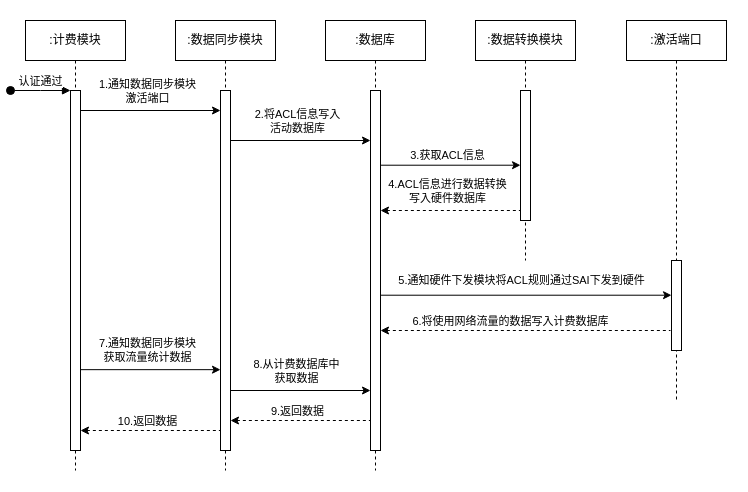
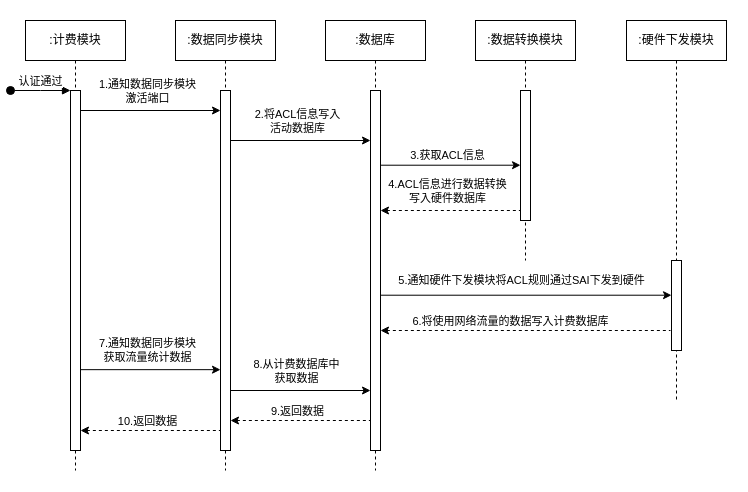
  <mxCell id="0" />
  <mxCell id="1" parent="0" />
  <mxCell id="2" value=":计费模块" style="shape=umlLifeline;perimeter=lifelinePerimeter;whiteSpace=wrap;html=1;container=0;dropTarget=0;collapsible=0;recursiveResize=0;outlineConnect=0;portConstraint=eastwest;newEdgeStyle={&quot;edgeStyle&quot;:&quot;elbowEdgeStyle&quot;,&quot;elbow&quot;:&quot;vertical&quot;,&quot;curved&quot;:0,&quot;rounded&quot;:0};" parent="1" vertex="1"><mxGeometry x="20" y="20" width="100" height="450" as="geometry" /></mxCell>
  <mxCell id="3" value="" style="html=1;points=[];perimeter=orthogonalPerimeter;outlineConnect=0;targetShapes=umlLifeline;portConstraint=eastwest;newEdgeStyle={&quot;edgeStyle&quot;:&quot;elbowEdgeStyle&quot;,&quot;elbow&quot;:&quot;vertical&quot;,&quot;curved&quot;:0,&quot;rounded&quot;:0};" parent="2" vertex="1"><mxGeometry x="45" y="70" width="10" height="360" as="geometry" /></mxCell>
  <mxCell id="4" value="认证通过" style="html=1;verticalAlign=bottom;startArrow=oval;endArrow=block;startSize=8;edgeStyle=elbowEdgeStyle;elbow=vertical;curved=0;rounded=0;" parent="2" target="3" edge="1"><mxGeometry relative="1" as="geometry"><mxPoint x="-15" y="70" as="sourcePoint" /></mxGeometry></mxCell>
  <mxCell id="5" value=":数据同步模块" style="shape=umlLifeline;perimeter=lifelinePerimeter;whiteSpace=wrap;html=1;container=0;dropTarget=0;collapsible=0;recursiveResize=0;outlineConnect=0;portConstraint=eastwest;newEdgeStyle={&quot;edgeStyle&quot;:&quot;elbowEdgeStyle&quot;,&quot;elbow&quot;:&quot;vertical&quot;,&quot;curved&quot;:0,&quot;rounded&quot;:0};" parent="1" vertex="1"><mxGeometry x="170" y="20" width="100" height="450" as="geometry" /></mxCell>
  <mxCell id="6" value="" style="html=1;points=[];perimeter=orthogonalPerimeter;outlineConnect=0;targetShapes=umlLifeline;portConstraint=eastwest;newEdgeStyle={&quot;edgeStyle&quot;:&quot;elbowEdgeStyle&quot;,&quot;elbow&quot;:&quot;vertical&quot;,&quot;curved&quot;:0,&quot;rounded&quot;:0};" parent="5" vertex="1"><mxGeometry x="45" y="70" width="10" height="360" as="geometry" /></mxCell>
  <mxCell id="7" value=":数据库" style="shape=umlLifeline;perimeter=lifelinePerimeter;whiteSpace=wrap;html=1;container=0;dropTarget=0;collapsible=0;recursiveResize=0;outlineConnect=0;portConstraint=eastwest;newEdgeStyle={&quot;edgeStyle&quot;:&quot;elbowEdgeStyle&quot;,&quot;elbow&quot;:&quot;vertical&quot;,&quot;curved&quot;:0,&quot;rounded&quot;:0};" parent="1" vertex="1"><mxGeometry x="320" y="20" width="100" height="450" as="geometry" /></mxCell>
  <mxCell id="8" value="" style="html=1;points=[];perimeter=orthogonalPerimeter;outlineConnect=0;targetShapes=umlLifeline;portConstraint=eastwest;newEdgeStyle={&quot;edgeStyle&quot;:&quot;elbowEdgeStyle&quot;,&quot;elbow&quot;:&quot;vertical&quot;,&quot;curved&quot;:0,&quot;rounded&quot;:0};" parent="7" vertex="1"><mxGeometry x="45" y="70" width="10" height="360" as="geometry" /></mxCell>
  <mxCell id="9" value=":数据转换模块" style="shape=umlLifeline;perimeter=lifelinePerimeter;whiteSpace=wrap;html=1;container=0;dropTarget=0;collapsible=0;recursiveResize=0;outlineConnect=0;portConstraint=eastwest;newEdgeStyle={&quot;edgeStyle&quot;:&quot;elbowEdgeStyle&quot;,&quot;elbow&quot;:&quot;vertical&quot;,&quot;curved&quot;:0,&quot;rounded&quot;:0};" parent="1" vertex="1"><mxGeometry x="470" y="20" width="100" height="240" as="geometry" /></mxCell>
  <mxCell id="10" value="" style="html=1;points=[];perimeter=orthogonalPerimeter;outlineConnect=0;targetShapes=umlLifeline;portConstraint=eastwest;newEdgeStyle={&quot;edgeStyle&quot;:&quot;elbowEdgeStyle&quot;,&quot;elbow&quot;:&quot;vertical&quot;,&quot;curved&quot;:0,&quot;rounded&quot;:0};" parent="9" vertex="1"><mxGeometry x="45" y="70" width="10" height="130" as="geometry" /></mxCell>
- <mxCell id="11" value=":激活端口" style="shape=umlLifeline;perimeter=lifelinePerimeter;whiteSpace=wrap;html=1;container=0;dropTarget=0;collapsible=0;recursiveResize=0;outlineConnect=0;portConstraint=eastwest;newEdgeStyle={&quot;edgeStyle&quot;:&quot;elbowEdgeStyle&quot;,&quot;elbow&quot;:&quot;vertical&quot;,&quot;curved&quot;:0,&quot;rounded&quot;:0};" parent="1" vertex="1"><mxGeometry x="621" y="20" width="100" height="380" as="geometry" /></mxCell>
+ <mxCell id="11" value=":硬件下发模块" style="shape=umlLifeline;perimeter=lifelinePerimeter;whiteSpace=wrap;html=1;container=0;dropTarget=0;collapsible=0;recursiveResize=0;outlineConnect=0;portConstraint=eastwest;newEdgeStyle={&quot;edgeStyle&quot;:&quot;elbowEdgeStyle&quot;,&quot;elbow&quot;:&quot;vertical&quot;,&quot;curved&quot;:0,&quot;rounded&quot;:0};" parent="1" vertex="1"><mxGeometry x="621" y="20" width="100" height="380" as="geometry" /></mxCell>
  <mxCell id="12" value="" style="html=1;points=[];perimeter=orthogonalPerimeter;outlineConnect=0;targetShapes=umlLifeline;portConstraint=eastwest;newEdgeStyle={&quot;edgeStyle&quot;:&quot;elbowEdgeStyle&quot;,&quot;elbow&quot;:&quot;vertical&quot;,&quot;curved&quot;:0,&quot;rounded&quot;:0};" parent="11" vertex="1"><mxGeometry x="45" y="240" width="10" height="90" as="geometry" /></mxCell>
  <mxCell id="13" value="" style="endArrow=classic;html=1;rounded=0;" parent="1" edge="1"><mxGeometry width="50" height="50" relative="1" as="geometry"><mxPoint x="75" y="110" as="sourcePoint" /><mxPoint x="215" y="110" as="targetPoint" /></mxGeometry></mxCell>
  <mxCell id="14" value="1.通知数据同步模块&lt;br&gt;激活端口" style="edgeLabel;html=1;align=center;verticalAlign=middle;resizable=0;points=[];" parent="13" vertex="1" connectable="0"><mxGeometry x="-0.148" relative="1" as="geometry"><mxPoint x="6" y="-20" as="offset" /></mxGeometry></mxCell>
  <mxCell id="15" value="" style="endArrow=classic;html=1;rounded=0;" parent="1" edge="1"><mxGeometry width="50" height="50" relative="1" as="geometry"><mxPoint x="225" y="140" as="sourcePoint" /><mxPoint x="365" y="140" as="targetPoint" /></mxGeometry></mxCell>
  <mxCell id="16" value="2.将ACL信息写入&lt;br&gt;活动数据库" style="edgeLabel;html=1;align=center;verticalAlign=middle;resizable=0;points=[];" parent="15" vertex="1" connectable="0"><mxGeometry x="-0.148" relative="1" as="geometry"><mxPoint x="6" y="-20" as="offset" /></mxGeometry></mxCell>
  <mxCell id="17" value="" style="endArrow=none;html=1;rounded=0;endFill=0;startArrow=classic;startFill=1;dashed=1;" parent="1" edge="1"><mxGeometry width="50" height="50" relative="1" as="geometry"><mxPoint x="375" y="210" as="sourcePoint" /><mxPoint x="515" y="210" as="targetPoint" /></mxGeometry></mxCell>
  <mxCell id="18" value="4.ACL信息进行数据转换&lt;br&gt;写入硬件数据库" style="edgeLabel;html=1;align=center;verticalAlign=middle;resizable=0;points=[];" parent="17" vertex="1" connectable="0"><mxGeometry x="-0.148" relative="1" as="geometry"><mxPoint x="6" y="-20" as="offset" /></mxGeometry></mxCell>
  <mxCell id="19" value="" style="endArrow=classic;html=1;rounded=0;" parent="1" edge="1"><mxGeometry width="50" height="50" relative="1" as="geometry"><mxPoint x="375" y="164.71" as="sourcePoint" /><mxPoint x="515" y="164.71" as="targetPoint" /></mxGeometry></mxCell>
  <mxCell id="20" value="3.获取ACL信息" style="edgeLabel;html=1;align=center;verticalAlign=middle;resizable=0;points=[];" parent="19" vertex="1" connectable="0"><mxGeometry x="-0.148" relative="1" as="geometry"><mxPoint x="6" y="-10" as="offset" /></mxGeometry></mxCell>
  <mxCell id="21" value="" style="endArrow=classic;html=1;rounded=0;" parent="1" target="12" edge="1"><mxGeometry width="50" height="50" relative="1" as="geometry"><mxPoint x="375" y="294.71" as="sourcePoint" /><mxPoint x="700" y="295" as="targetPoint" /></mxGeometry></mxCell>
  <mxCell id="22" value="5.通知硬件下发模块将ACL规则通过SAI下发到硬件" style="edgeLabel;html=1;align=center;verticalAlign=middle;resizable=0;points=[];" parent="21" vertex="1" connectable="0"><mxGeometry x="-0.148" relative="1" as="geometry"><mxPoint x="16" y="-15" as="offset" /></mxGeometry></mxCell>
  <mxCell id="23" value="" style="endArrow=none;html=1;rounded=0;endFill=0;startArrow=classic;startFill=1;dashed=1;" parent="1" edge="1"><mxGeometry width="50" height="50" relative="1" as="geometry"><mxPoint x="375" y="330" as="sourcePoint" /><mxPoint x="665" y="330" as="targetPoint" /></mxGeometry></mxCell>
  <mxCell id="24" value="6.将使用网络流量的数据写入计费数据库" style="edgeLabel;html=1;align=center;verticalAlign=middle;resizable=0;points=[];" parent="23" vertex="1" connectable="0"><mxGeometry x="-0.148" relative="1" as="geometry"><mxPoint x="5" y="-10" as="offset" /></mxGeometry></mxCell>
  <mxCell id="25" value="" style="endArrow=classic;html=1;rounded=0;" parent="1" edge="1"><mxGeometry width="50" height="50" relative="1" as="geometry"><mxPoint x="75" y="369.17" as="sourcePoint" /><mxPoint x="215" y="369.17" as="targetPoint" /></mxGeometry></mxCell>
  <mxCell id="26" value="7.通知数据同步模块&lt;br&gt;获取流量统计数据" style="edgeLabel;html=1;align=center;verticalAlign=middle;resizable=0;points=[];" parent="25" vertex="1" connectable="0"><mxGeometry x="-0.148" relative="1" as="geometry"><mxPoint x="6" y="-20" as="offset" /></mxGeometry></mxCell>
  <mxCell id="27" value="" style="endArrow=classic;html=1;rounded=0;" parent="1" edge="1"><mxGeometry width="50" height="50" relative="1" as="geometry"><mxPoint x="225" y="390" as="sourcePoint" /><mxPoint x="365" y="390" as="targetPoint" /></mxGeometry></mxCell>
  <mxCell id="28" value="8.从计费数据库中&lt;br&gt;获取数据" style="edgeLabel;html=1;align=center;verticalAlign=middle;resizable=0;points=[];" parent="27" vertex="1" connectable="0"><mxGeometry x="-0.148" relative="1" as="geometry"><mxPoint x="5" y="-20" as="offset" /></mxGeometry></mxCell>
  <mxCell id="29" value="" style="endArrow=none;html=1;rounded=0;endFill=0;startArrow=classic;startFill=1;dashed=1;" parent="1" edge="1"><mxGeometry width="50" height="50" relative="1" as="geometry"><mxPoint x="225" y="420" as="sourcePoint" /><mxPoint x="365" y="420" as="targetPoint" /></mxGeometry></mxCell>
  <mxCell id="30" value="9.返回数据" style="edgeLabel;html=1;align=center;verticalAlign=middle;resizable=0;points=[];" parent="29" vertex="1" connectable="0"><mxGeometry x="-0.148" relative="1" as="geometry"><mxPoint x="6" y="-10" as="offset" /></mxGeometry></mxCell>
  <mxCell id="31" value="" style="endArrow=none;html=1;rounded=0;endFill=0;startArrow=classic;startFill=1;dashed=1;" parent="1" edge="1"><mxGeometry width="50" height="50" relative="1" as="geometry"><mxPoint x="75" y="430" as="sourcePoint" /><mxPoint x="215" y="430" as="targetPoint" /></mxGeometry></mxCell>
  <mxCell id="32" value="10.返回数据" style="edgeLabel;html=1;align=center;verticalAlign=middle;resizable=0;points=[];" parent="31" vertex="1" connectable="0"><mxGeometry x="-0.148" relative="1" as="geometry"><mxPoint x="6" y="-10" as="offset" /></mxGeometry></mxCell>
